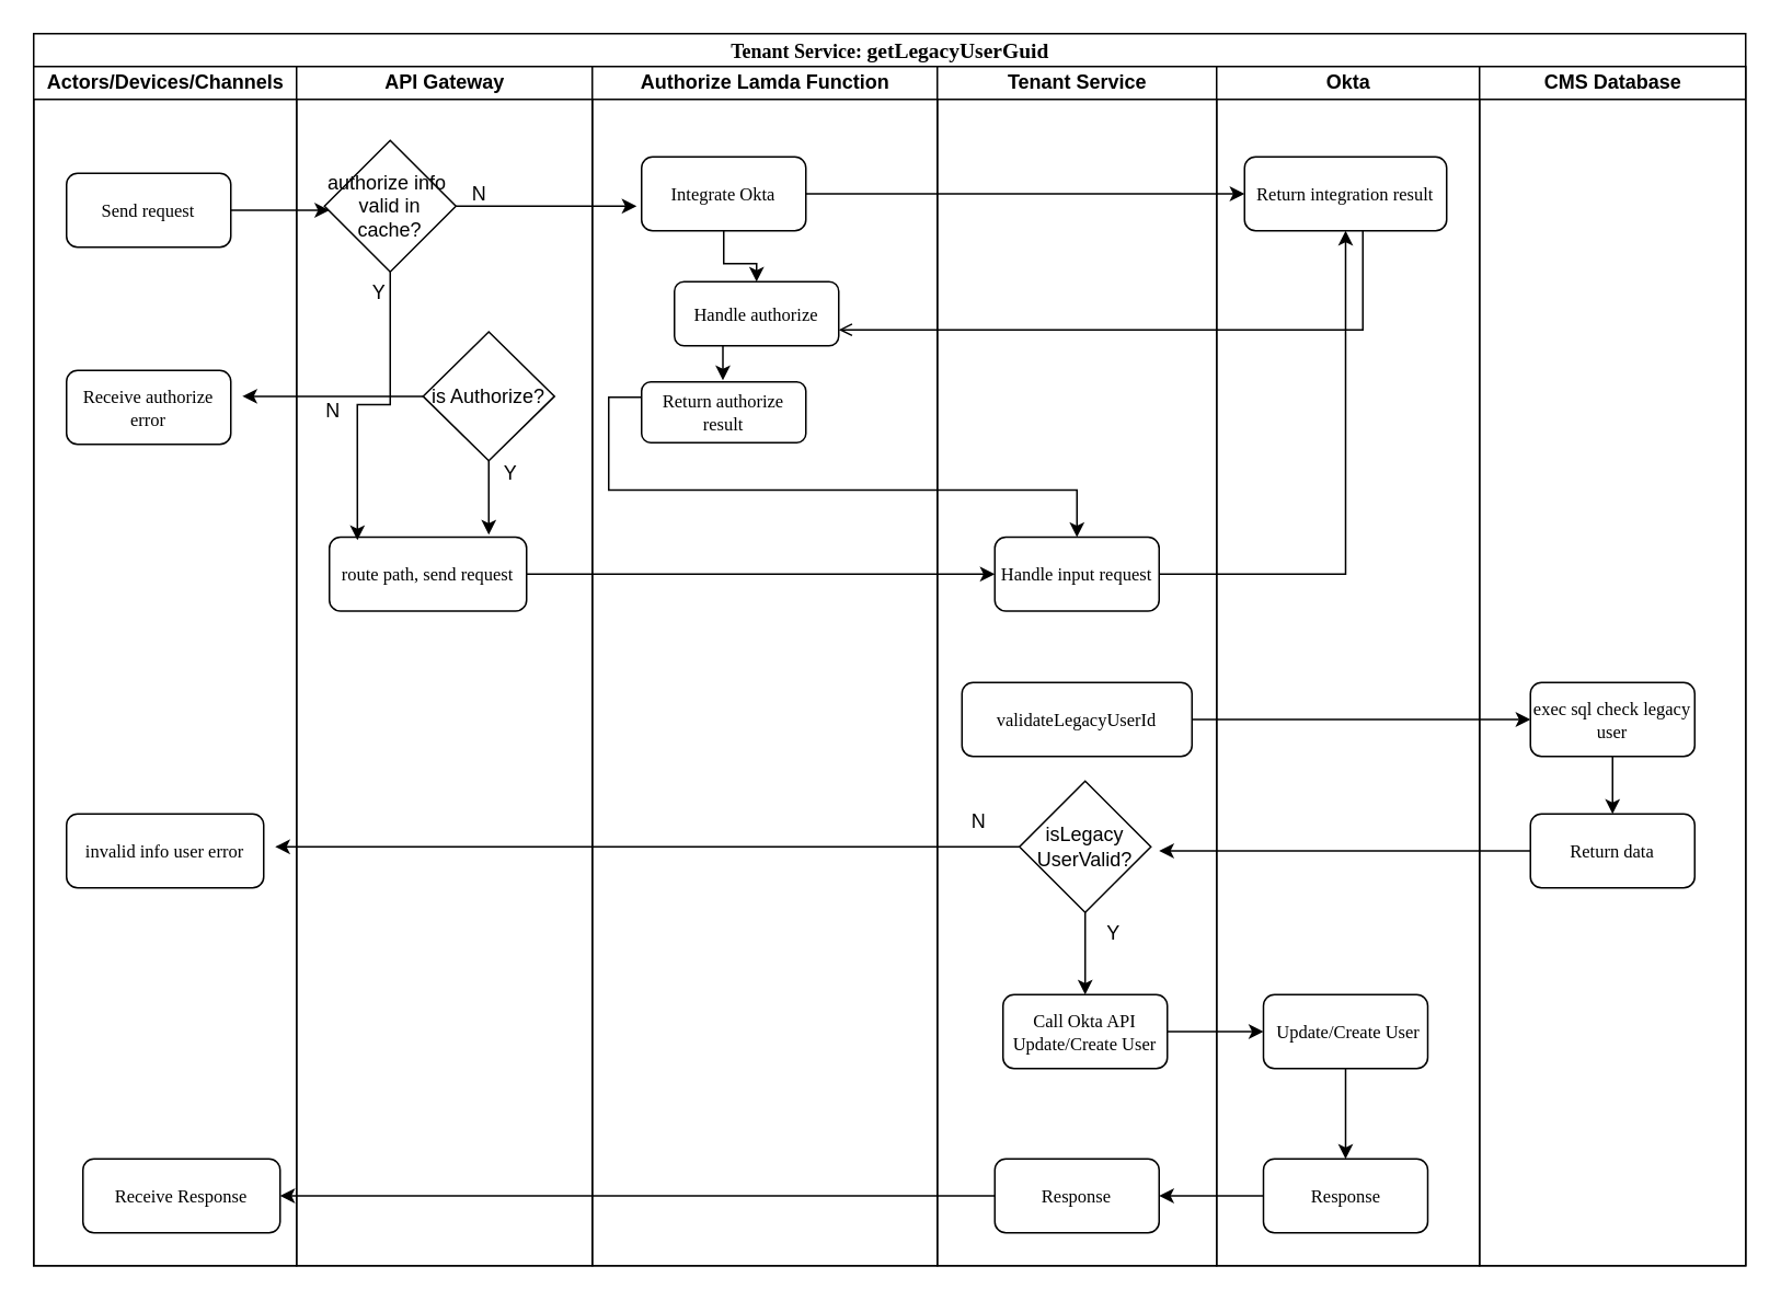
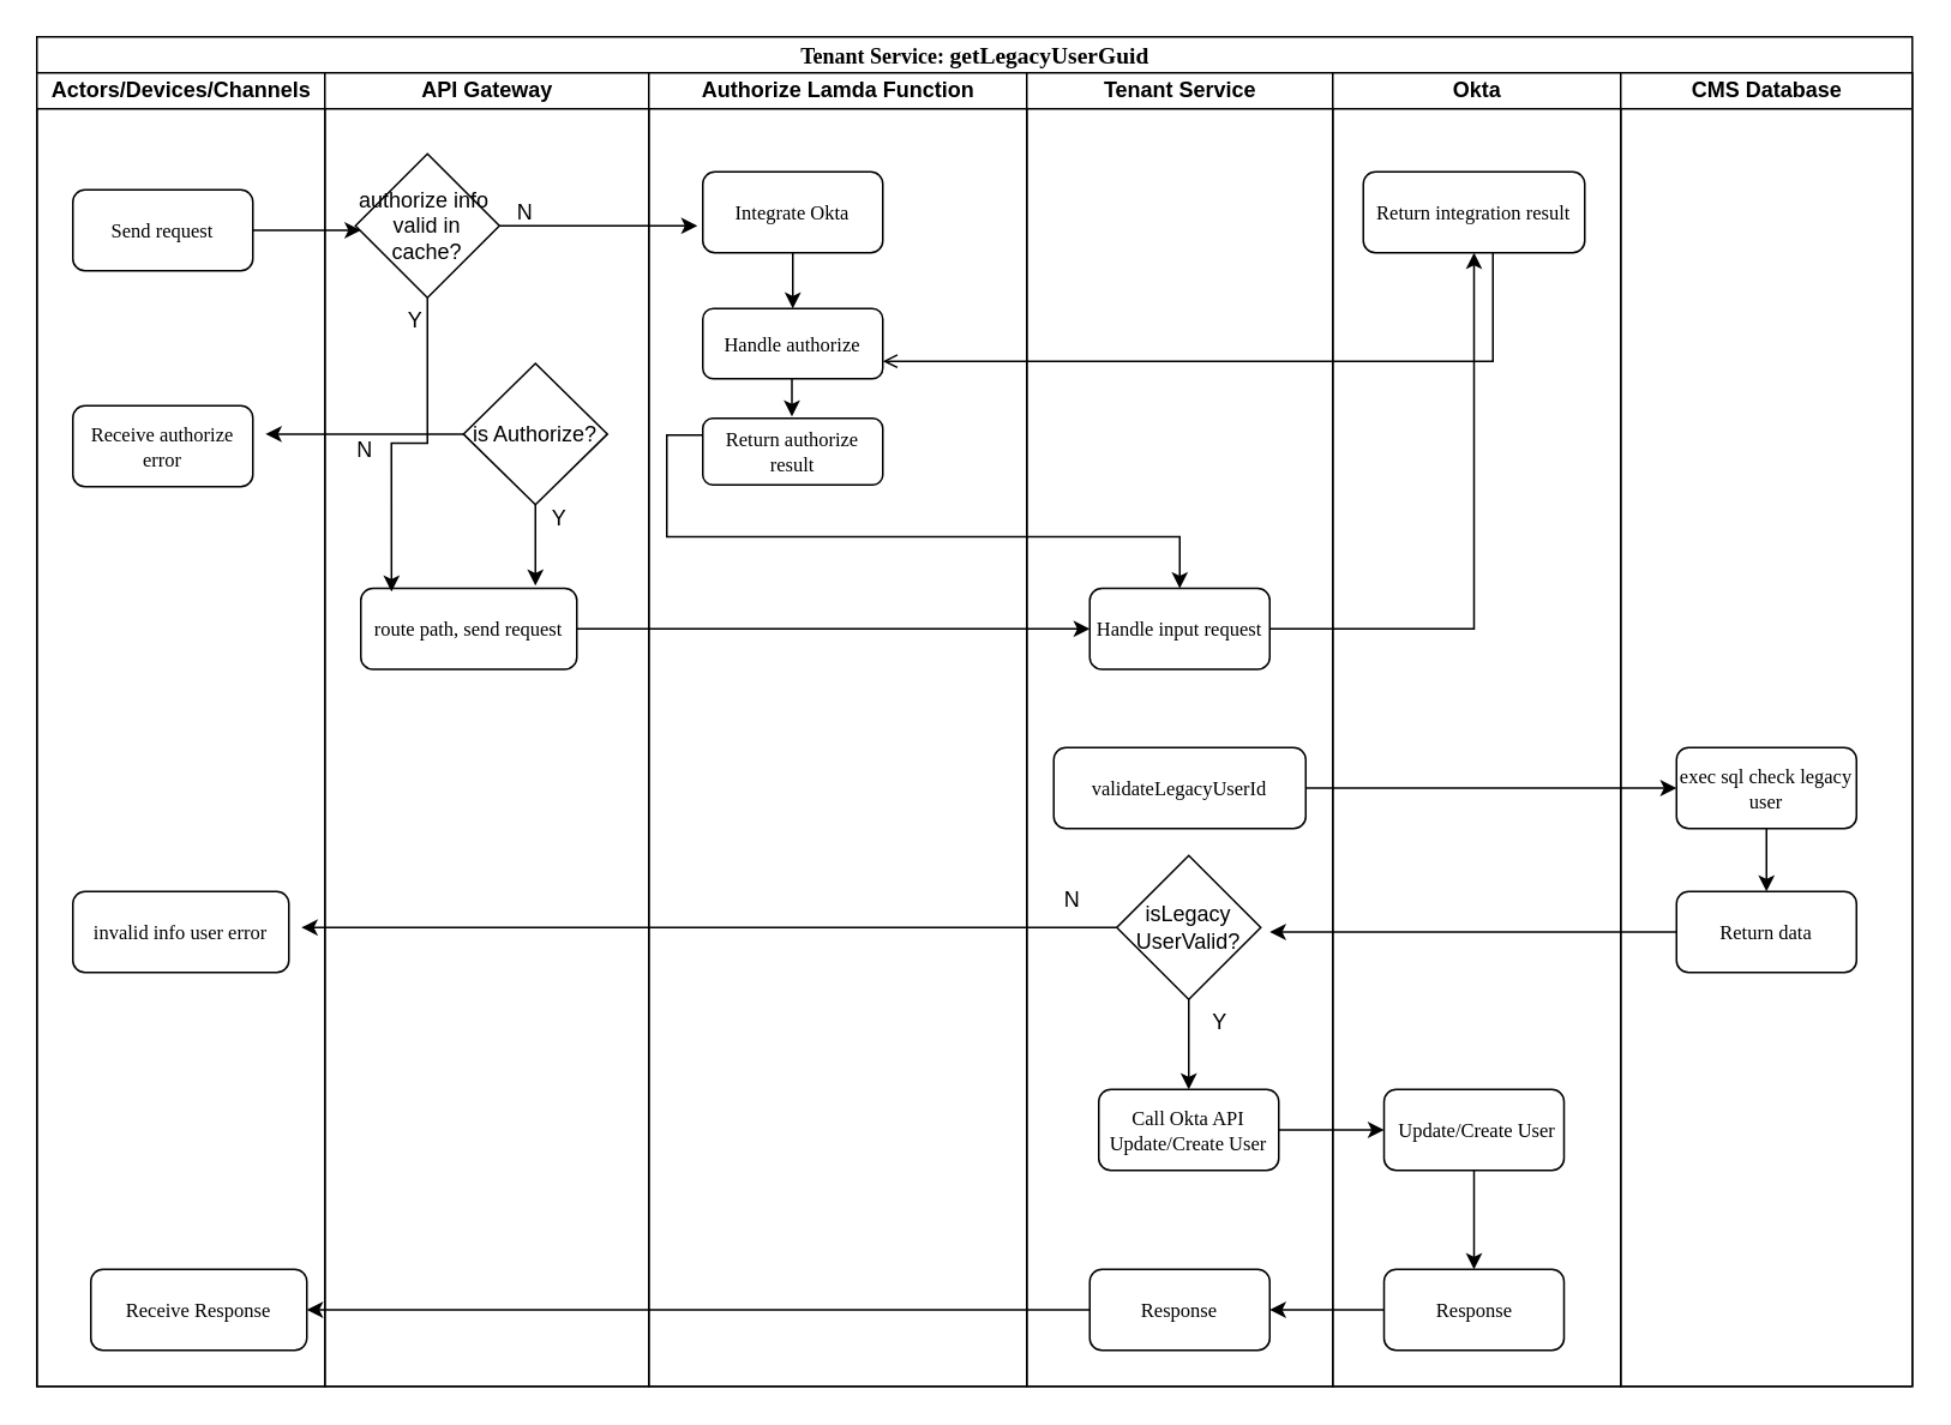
  <mxCell id="0" />
  <mxCell id="1" parent="0" />
  <mxCell id="2" value="&lt;font style=&quot;font-size: 12px;&quot;&gt;Tenant Service:&amp;nbsp;&lt;/font&gt;&lt;font style=&quot;font-size: 13px;&quot;&gt;getLegacyUserGuid&lt;/font&gt;" style="swimlane;html=1;childLayout=stackLayout;startSize=20;rounded=0;shadow=0;labelBackgroundColor=none;strokeWidth=1;fontFamily=Verdana;fontSize=8;align=center;" vertex="1" parent="1"><mxGeometry x="20" y="20" width="1042" height="750" as="geometry" /></mxCell>
  <mxCell id="3" value="Actors/Devices/Channels" style="swimlane;html=1;startSize=20;" vertex="1" parent="2"><mxGeometry y="20" width="160" height="730" as="geometry" /></mxCell>
  <mxCell id="4" style="edgeStyle=orthogonalEdgeStyle;rounded=0;orthogonalLoop=1;jettySize=auto;html=1;" edge="1" parent="3" source="5"><mxGeometry relative="1" as="geometry"><mxPoint x="180" y="87.5" as="targetPoint" /></mxGeometry></mxCell>
  <mxCell id="5" value="&lt;font style=&quot;font-size: 11px;&quot;&gt;Send request&lt;/font&gt;" style="rounded=1;whiteSpace=wrap;html=1;shadow=0;labelBackgroundColor=none;strokeWidth=1;fontFamily=Verdana;fontSize=8;align=center;" vertex="1" parent="3"><mxGeometry x="20" y="65" width="100" height="45" as="geometry" /></mxCell>
  <mxCell id="6" value="&lt;span style=&quot;font-size: 11px;&quot;&gt;Receive authorize error&lt;/span&gt;" style="rounded=1;whiteSpace=wrap;html=1;shadow=0;labelBackgroundColor=none;strokeWidth=1;fontFamily=Verdana;fontSize=8;align=center;" vertex="1" parent="3"><mxGeometry x="20" y="185" width="100" height="45" as="geometry" /></mxCell>
  <mxCell id="7" value="&lt;span style=&quot;font-size: 11px;&quot;&gt;Receive Response&lt;/span&gt;" style="rounded=1;whiteSpace=wrap;html=1;shadow=0;labelBackgroundColor=none;strokeWidth=1;fontFamily=Verdana;fontSize=8;align=center;" vertex="1" parent="3"><mxGeometry x="30" y="665" width="120" height="45" as="geometry" /></mxCell>
  <mxCell id="8" value="&lt;span style=&quot;font-size: 11px;&quot;&gt;invalid info user error&lt;/span&gt;" style="rounded=1;whiteSpace=wrap;html=1;shadow=0;labelBackgroundColor=none;strokeWidth=1;fontFamily=Verdana;fontSize=8;align=center;" vertex="1" parent="3"><mxGeometry x="20" y="455" width="120" height="45" as="geometry" /></mxCell>
  <mxCell id="9" value="API Gateway" style="swimlane;html=1;startSize=20;" vertex="1" parent="2"><mxGeometry x="160" y="20" width="180" height="730" as="geometry" /></mxCell>
  <mxCell id="10" style="edgeStyle=orthogonalEdgeStyle;rounded=0;orthogonalLoop=1;jettySize=auto;html=1;" edge="1" parent="9" source="11"><mxGeometry relative="1" as="geometry"><mxPoint x="207" y="85" as="targetPoint" /></mxGeometry></mxCell>
  <mxCell id="11" value="authorize info&amp;nbsp; valid in cache?" style="rhombus;whiteSpace=wrap;html=1;" vertex="1" parent="9"><mxGeometry x="17" y="45" width="80" height="80" as="geometry" /></mxCell>
  <mxCell id="12" value="&lt;font style=&quot;font-size: 11px;&quot;&gt;route path, send request&lt;/font&gt;" style="rounded=1;whiteSpace=wrap;html=1;shadow=0;labelBackgroundColor=none;strokeWidth=1;fontFamily=Verdana;fontSize=8;align=center;" vertex="1" parent="9"><mxGeometry x="20" y="286.5" width="120" height="45" as="geometry" /></mxCell>
  <mxCell id="13" style="edgeStyle=orthogonalEdgeStyle;rounded=0;orthogonalLoop=1;jettySize=auto;html=1;" edge="1" parent="9" source="14"><mxGeometry relative="1" as="geometry"><mxPoint x="-33" y="200.75" as="targetPoint" /></mxGeometry></mxCell>
  <mxCell id="14" value="is Authorize?" style="rhombus;whiteSpace=wrap;html=1;" vertex="1" parent="9"><mxGeometry x="77" y="161.5" width="80" height="78.5" as="geometry" /></mxCell>
  <mxCell id="15" value="N" style="text;html=1;align=center;verticalAlign=middle;resizable=0;points=[];autosize=1;strokeColor=none;fillColor=none;" vertex="1" parent="9"><mxGeometry x="97" y="65" width="27" height="26" as="geometry" /></mxCell>
  <mxCell id="16" value="Y" style="text;html=1;align=center;verticalAlign=middle;resizable=0;points=[];autosize=1;strokeColor=none;fillColor=none;" vertex="1" parent="9"><mxGeometry x="117" y="235" width="26" height="26" as="geometry" /></mxCell>
  <mxCell id="17" style="edgeStyle=orthogonalEdgeStyle;rounded=0;orthogonalLoop=1;jettySize=auto;html=1;" edge="1" parent="9" source="14"><mxGeometry relative="1" as="geometry"><mxPoint x="117" y="285" as="targetPoint" /></mxGeometry></mxCell>
  <mxCell id="18" value="Y" style="text;html=1;align=center;verticalAlign=middle;resizable=0;points=[];autosize=1;strokeColor=none;fillColor=none;" vertex="1" parent="9"><mxGeometry x="37" y="125" width="26" height="26" as="geometry" /></mxCell>
  <mxCell id="19" style="edgeStyle=orthogonalEdgeStyle;rounded=0;orthogonalLoop=1;jettySize=auto;html=1;entryX=0.142;entryY=0.042;entryDx=0;entryDy=0;entryPerimeter=0;" edge="1" parent="9" source="11" target="12"><mxGeometry relative="1" as="geometry" /></mxCell>
  <mxCell id="20" value="N" style="text;html=1;align=center;verticalAlign=middle;resizable=0;points=[];autosize=1;strokeColor=none;fillColor=none;" vertex="1" parent="9"><mxGeometry x="7" y="195" width="30" height="30" as="geometry" /></mxCell>
  <mxCell id="21" value="Authorize Lamda Function" style="swimlane;html=1;startSize=20;" vertex="1" parent="2"><mxGeometry x="340" y="20" width="210" height="730" as="geometry" /></mxCell>
  <mxCell id="22" style="edgeStyle=orthogonalEdgeStyle;rounded=0;orthogonalLoop=1;jettySize=auto;html=1;entryX=0.5;entryY=0;entryDx=0;entryDy=0;" edge="1" parent="21" source="23" target="24"><mxGeometry relative="1" as="geometry" /></mxCell>
  <mxCell id="23" value="&lt;span style=&quot;font-size: 11px;&quot;&gt;Integrate Okta&lt;/span&gt;" style="rounded=1;whiteSpace=wrap;html=1;shadow=0;labelBackgroundColor=none;strokeWidth=1;fontFamily=Verdana;fontSize=8;align=center;" vertex="1" parent="21"><mxGeometry x="30" y="55" width="100" height="45" as="geometry" /></mxCell>
- <mxCell id="24" value="&lt;span style=&quot;font-size: 11px;&quot;&gt;Handle authorize&lt;/span&gt;" style="rounded=1;whiteSpace=wrap;html=1;shadow=0;labelBackgroundColor=none;strokeWidth=1;fontFamily=Verdana;fontSize=8;align=center;" vertex="1" parent="21"><mxGeometry x="50" y="131" width="100" height="39" as="geometry" /></mxCell>
+ <mxCell id="24" value="&lt;span style=&quot;font-size: 11px;&quot;&gt;Handle authorize&lt;/span&gt;" style="rounded=1;whiteSpace=wrap;html=1;shadow=0;labelBackgroundColor=none;strokeWidth=1;fontFamily=Verdana;fontSize=8;align=center;" vertex="1" parent="21"><mxGeometry x="30" y="131" width="100" height="39" as="geometry" /></mxCell>
  <mxCell id="25" value="&lt;span style=&quot;font-size: 11px;&quot;&gt;Return authorize result&lt;/span&gt;" style="rounded=1;whiteSpace=wrap;html=1;shadow=0;labelBackgroundColor=none;strokeWidth=1;fontFamily=Verdana;fontSize=8;align=center;" vertex="1" parent="21"><mxGeometry x="30" y="192" width="100" height="37" as="geometry" /></mxCell>
  <mxCell id="26" style="edgeStyle=orthogonalEdgeStyle;rounded=0;orthogonalLoop=1;jettySize=auto;html=1;entryX=0.5;entryY=0;entryDx=0;entryDy=0;" edge="1" parent="21"><mxGeometry relative="1" as="geometry"><mxPoint x="79.5" y="170" as="sourcePoint" /><mxPoint x="79.5" y="191" as="targetPoint" /></mxGeometry></mxCell>
  <mxCell id="27" value="Tenant Service" style="swimlane;html=1;startSize=20;" vertex="1" parent="2"><mxGeometry x="550" y="20" width="170" height="730" as="geometry" /></mxCell>
  <mxCell id="28" style="edgeStyle=orthogonalEdgeStyle;rounded=0;orthogonalLoop=1;jettySize=auto;html=1;" edge="1" parent="27" source="29" target="38"><mxGeometry relative="1" as="geometry" /></mxCell>
  <mxCell id="29" value="&lt;font style=&quot;font-size: 11px;&quot;&gt;Handle input request&lt;/font&gt;" style="rounded=1;whiteSpace=wrap;html=1;shadow=0;labelBackgroundColor=none;strokeWidth=1;fontFamily=Verdana;fontSize=8;align=center;" vertex="1" parent="27"><mxGeometry x="35" y="286.5" width="100" height="45" as="geometry" /></mxCell>
  <mxCell id="30" value="&lt;font style=&quot;font-size: 11px;&quot;&gt;validateLegacyUserId&lt;/font&gt;" style="rounded=1;whiteSpace=wrap;html=1;shadow=0;labelBackgroundColor=none;strokeWidth=1;fontFamily=Verdana;fontSize=8;align=center;" vertex="1" parent="27"><mxGeometry x="15" y="375" width="140" height="45" as="geometry" /></mxCell>
  <mxCell id="31" style="edgeStyle=orthogonalEdgeStyle;rounded=0;orthogonalLoop=1;jettySize=auto;html=1;entryX=0.5;entryY=0;entryDx=0;entryDy=0;" edge="1" parent="27" source="33" target="34"><mxGeometry relative="1" as="geometry" /></mxCell>
  <mxCell id="32" style="edgeStyle=orthogonalEdgeStyle;rounded=0;orthogonalLoop=1;jettySize=auto;html=1;" edge="1" parent="27" source="33"><mxGeometry relative="1" as="geometry"><mxPoint x="-403" y="475" as="targetPoint" /></mxGeometry></mxCell>
  <mxCell id="33" value="isLegacy&lt;br&gt;UserValid?" style="rhombus;whiteSpace=wrap;html=1;" vertex="1" parent="27"><mxGeometry x="50" y="435" width="80" height="80" as="geometry" /></mxCell>
  <mxCell id="34" value="&lt;font style=&quot;font-size: 11px;&quot;&gt;Call Okta API Update/Create User&lt;/font&gt;" style="rounded=1;whiteSpace=wrap;html=1;shadow=0;labelBackgroundColor=none;strokeWidth=1;fontFamily=Verdana;fontSize=8;align=center;" vertex="1" parent="27"><mxGeometry x="40" y="565" width="100" height="45" as="geometry" /></mxCell>
  <mxCell id="35" value="&lt;span style=&quot;font-size: 11px;&quot;&gt;Response&lt;/span&gt;" style="rounded=1;whiteSpace=wrap;html=1;shadow=0;labelBackgroundColor=none;strokeWidth=1;fontFamily=Verdana;fontSize=8;align=center;" vertex="1" parent="27"><mxGeometry x="35" y="665" width="100" height="45" as="geometry" /></mxCell>
  <mxCell id="36" value="N" style="text;html=1;align=center;verticalAlign=middle;resizable=0;points=[];autosize=1;strokeColor=none;fillColor=none;" vertex="1" parent="27"><mxGeometry x="10" y="445" width="30" height="30" as="geometry" /></mxCell>
  <mxCell id="37" value="Okta" style="swimlane;html=1;startSize=20;" vertex="1" parent="2"><mxGeometry x="720" y="20" width="160" height="730" as="geometry" /></mxCell>
  <mxCell id="38" value="&lt;span style=&quot;font-size: 11px;&quot;&gt;Return integration result&lt;/span&gt;" style="rounded=1;whiteSpace=wrap;html=1;shadow=0;labelBackgroundColor=none;strokeWidth=1;fontFamily=Verdana;fontSize=8;align=center;" vertex="1" parent="37"><mxGeometry x="17" y="55" width="123" height="45" as="geometry" /></mxCell>
  <mxCell id="39" style="edgeStyle=orthogonalEdgeStyle;rounded=0;orthogonalLoop=1;jettySize=auto;html=1;entryX=0.5;entryY=0;entryDx=0;entryDy=0;" edge="1" parent="37" source="40" target="41"><mxGeometry relative="1" as="geometry" /></mxCell>
  <mxCell id="40" value="&lt;font style=&quot;font-size: 11px;&quot;&gt;&amp;nbsp;Update/Create User&lt;/font&gt;" style="rounded=1;whiteSpace=wrap;html=1;shadow=0;labelBackgroundColor=none;strokeWidth=1;fontFamily=Verdana;fontSize=8;align=center;" vertex="1" parent="37"><mxGeometry x="28.5" y="565" width="100" height="45" as="geometry" /></mxCell>
  <mxCell id="41" value="&lt;span style=&quot;font-size: 11px;&quot;&gt;Response&lt;/span&gt;" style="rounded=1;whiteSpace=wrap;html=1;shadow=0;labelBackgroundColor=none;strokeWidth=1;fontFamily=Verdana;fontSize=8;align=center;" vertex="1" parent="37"><mxGeometry x="28.5" y="665" width="100" height="45" as="geometry" /></mxCell>
  <mxCell id="42" style="edgeStyle=orthogonalEdgeStyle;rounded=0;orthogonalLoop=1;jettySize=auto;html=1;exitX=0;exitY=0.25;exitDx=0;exitDy=0;" edge="1" parent="2" source="25" target="29"><mxGeometry relative="1" as="geometry" /></mxCell>
  <mxCell id="43" style="edgeStyle=orthogonalEdgeStyle;rounded=0;orthogonalLoop=1;jettySize=auto;html=1;entryX=0;entryY=0.5;entryDx=0;entryDy=0;" edge="1" parent="2" source="12" target="29"><mxGeometry relative="1" as="geometry"><mxPoint x="560" y="302.5" as="targetPoint" /></mxGeometry></mxCell>
  <mxCell id="44" value="CMS Database" style="swimlane;html=1;startSize=20;" vertex="1" parent="2"><mxGeometry x="880" y="20" width="162" height="730" as="geometry" /></mxCell>
  <mxCell id="45" style="edgeStyle=orthogonalEdgeStyle;rounded=0;orthogonalLoop=1;jettySize=auto;html=1;" edge="1" parent="44" source="46" target="47"><mxGeometry relative="1" as="geometry" /></mxCell>
  <mxCell id="46" value="&lt;span style=&quot;font-size: 11px;&quot;&gt;exec sql check legacy user&lt;/span&gt;" style="rounded=1;whiteSpace=wrap;html=1;shadow=0;labelBackgroundColor=none;strokeWidth=1;fontFamily=Verdana;fontSize=8;align=center;" vertex="1" parent="44"><mxGeometry x="31" y="375" width="100" height="45" as="geometry" /></mxCell>
  <mxCell id="47" value="&lt;font style=&quot;font-size: 11px;&quot;&gt;Return data&lt;/font&gt;" style="rounded=1;whiteSpace=wrap;html=1;shadow=0;labelBackgroundColor=none;strokeWidth=1;fontFamily=Verdana;fontSize=8;align=center;" vertex="1" parent="44"><mxGeometry x="31" y="455" width="100" height="45" as="geometry" /></mxCell>
- <mxCell id="48" style="edgeStyle=orthogonalEdgeStyle;rounded=0;orthogonalLoop=1;jettySize=auto;html=1;" edge="1" parent="2" source="23" target="38"><mxGeometry relative="1" as="geometry" /></mxCell>
  <mxCell id="49" style="edgeStyle=orthogonalEdgeStyle;rounded=0;orthogonalLoop=1;jettySize=auto;html=1;entryX=1;entryY=0.75;entryDx=0;entryDy=0;endArrow=open;" edge="1" parent="2" source="38" target="24"><mxGeometry relative="1" as="geometry"><Array as="points"><mxPoint x="809" y="180" /></Array></mxGeometry></mxCell>
  <mxCell id="50" style="edgeStyle=orthogonalEdgeStyle;rounded=0;orthogonalLoop=1;jettySize=auto;html=1;" edge="1" parent="2" source="30" target="46"><mxGeometry relative="1" as="geometry" /></mxCell>
  <mxCell id="51" style="edgeStyle=orthogonalEdgeStyle;rounded=0;orthogonalLoop=1;jettySize=auto;html=1;entryX=1;entryY=0.5;entryDx=0;entryDy=0;" edge="1" parent="2" source="47"><mxGeometry relative="1" as="geometry"><mxPoint x="685" y="497.5" as="targetPoint" /></mxGeometry></mxCell>
  <mxCell id="52" style="edgeStyle=orthogonalEdgeStyle;rounded=0;orthogonalLoop=1;jettySize=auto;html=1;" edge="1" parent="2" source="34" target="40"><mxGeometry relative="1" as="geometry" /></mxCell>
  <mxCell id="53" style="edgeStyle=orthogonalEdgeStyle;rounded=0;orthogonalLoop=1;jettySize=auto;html=1;" edge="1" parent="2" source="41" target="35"><mxGeometry relative="1" as="geometry" /></mxCell>
  <mxCell id="54" style="edgeStyle=orthogonalEdgeStyle;rounded=0;orthogonalLoop=1;jettySize=auto;html=1;" edge="1" parent="2" source="35" target="7"><mxGeometry relative="1" as="geometry" /></mxCell>
  <mxCell id="55" value="Y" style="text;html=1;align=center;verticalAlign=middle;resizable=0;points=[];autosize=1;strokeColor=none;fillColor=none;" vertex="1" parent="1"><mxGeometry x="662" y="553" width="30" height="30" as="geometry" /></mxCell>
